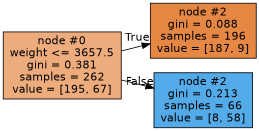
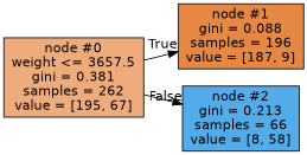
  digraph {
    ranksep=equally
    splines=polyline
    rankdir=LR
    node [color=black fontname=helvetica shape=box style=filled]
    edge [fontname=helvetica labeldistance=2.5]
    n1 [fillcolor="#eeac7d" label="node #0\nweight <= 3657.5\ngini = 0.381\nsamples = 262\nvalue = [195, 67]"]
-   n2 [fillcolor="#e68743" label="node #2\ngini = 0.088\nsamples = 196\nvalue = [187, 9]"]
+   n2 [fillcolor="#e68743" label="node #1\ngini = 0.088\nsamples = 196\nvalue = [187, 9]"]
    n3 [fillcolor="#54abe9" label="node #2\ngini = 0.213\nsamples = 66\nvalue = [8, 58]"]
    subgraph sub_1 {
      rank=same
      n1
    }
    subgraph sub_2 {
      rank=same
      n2
      n3
    }
    n1 -> n2 [headlabel=True labelangle=45]
    n1 -> n3 [headlabel=False labelangle=-45]
  }
